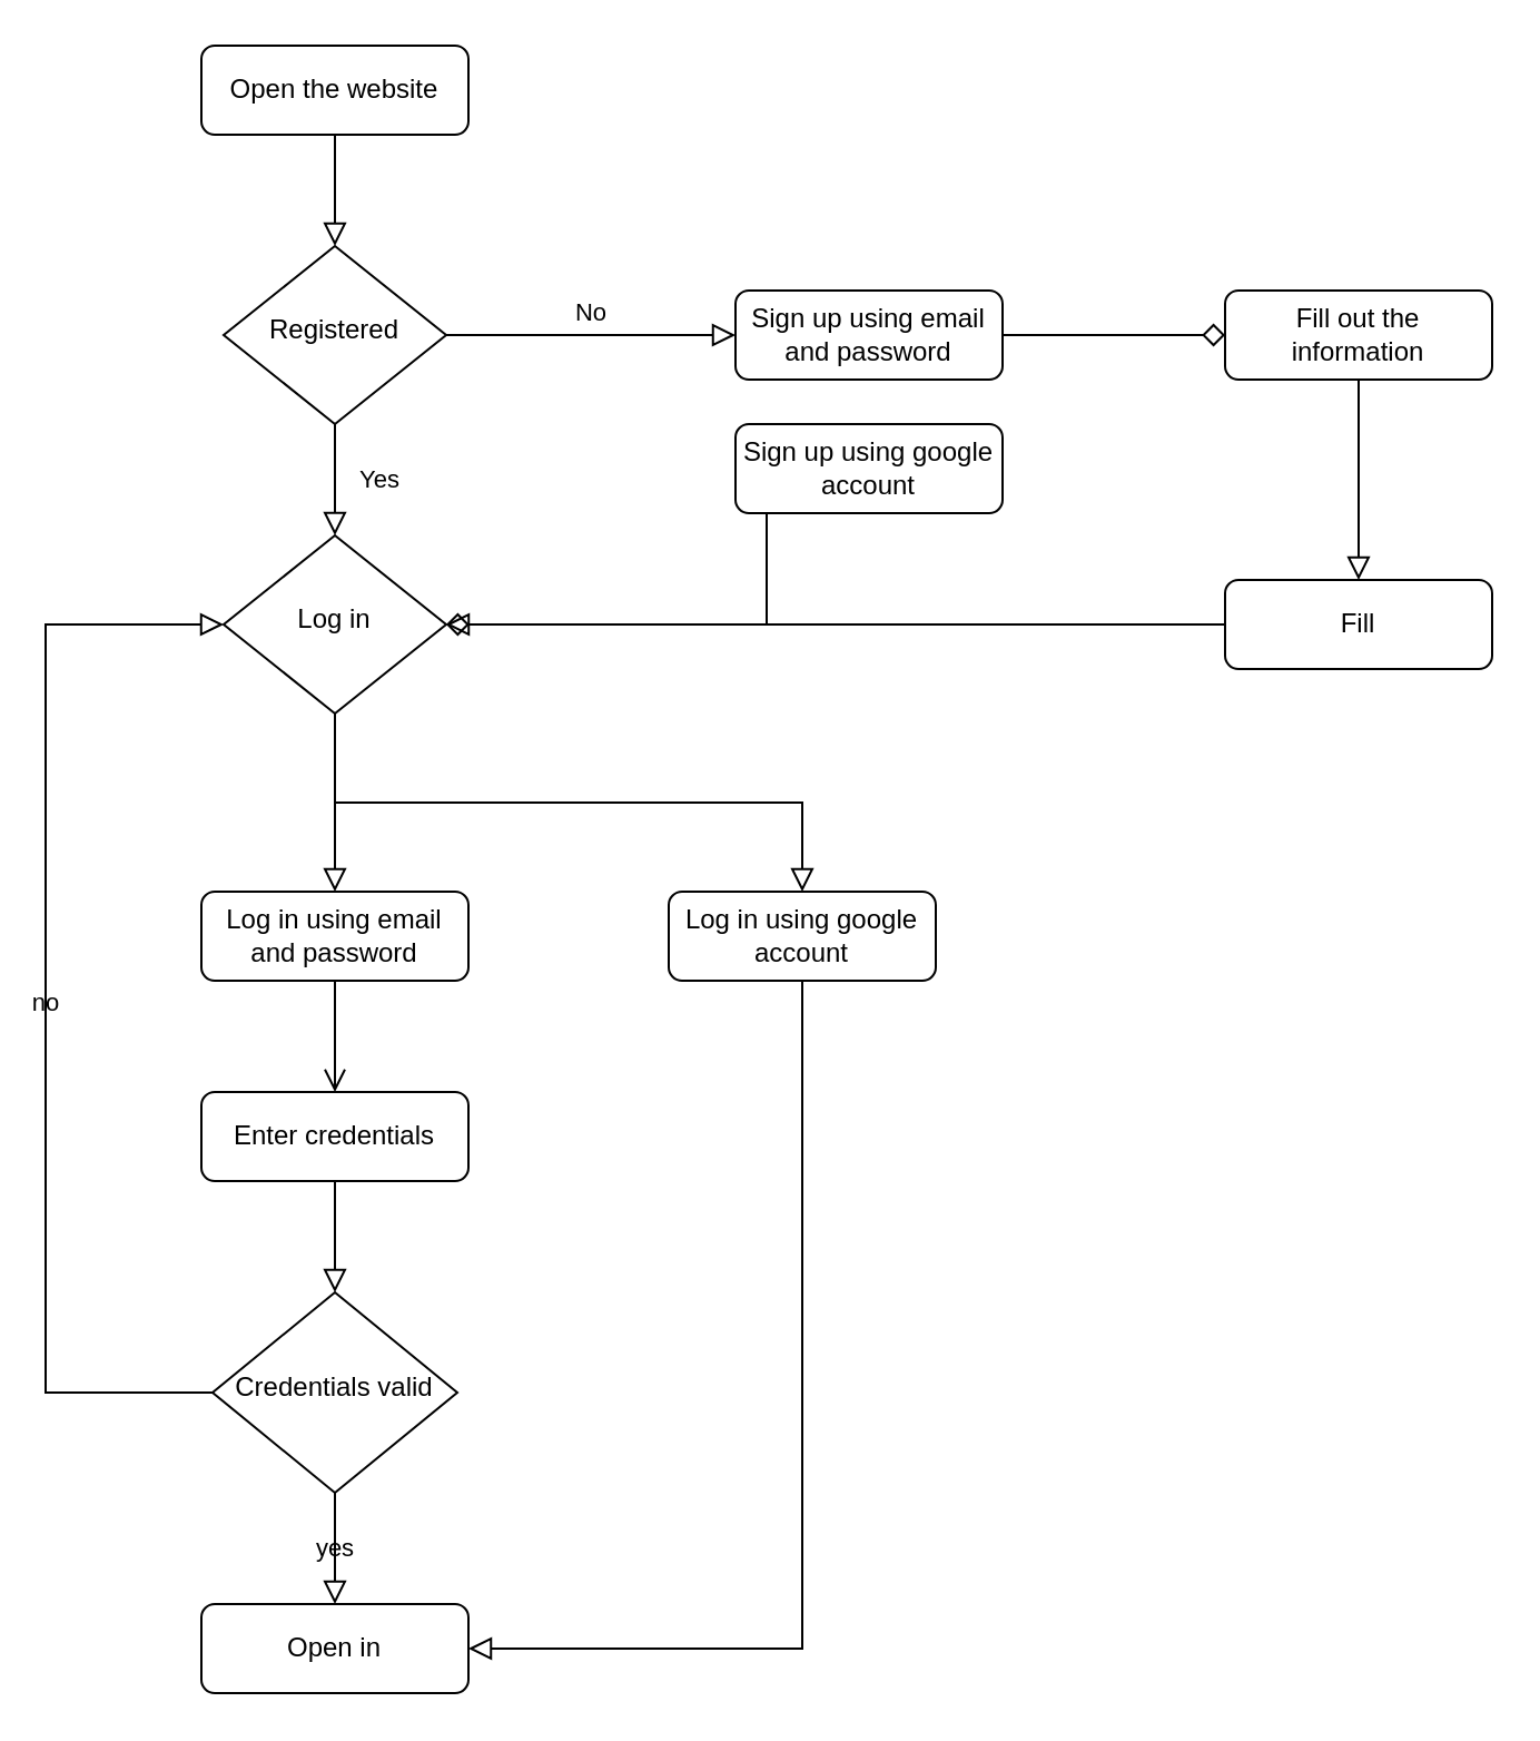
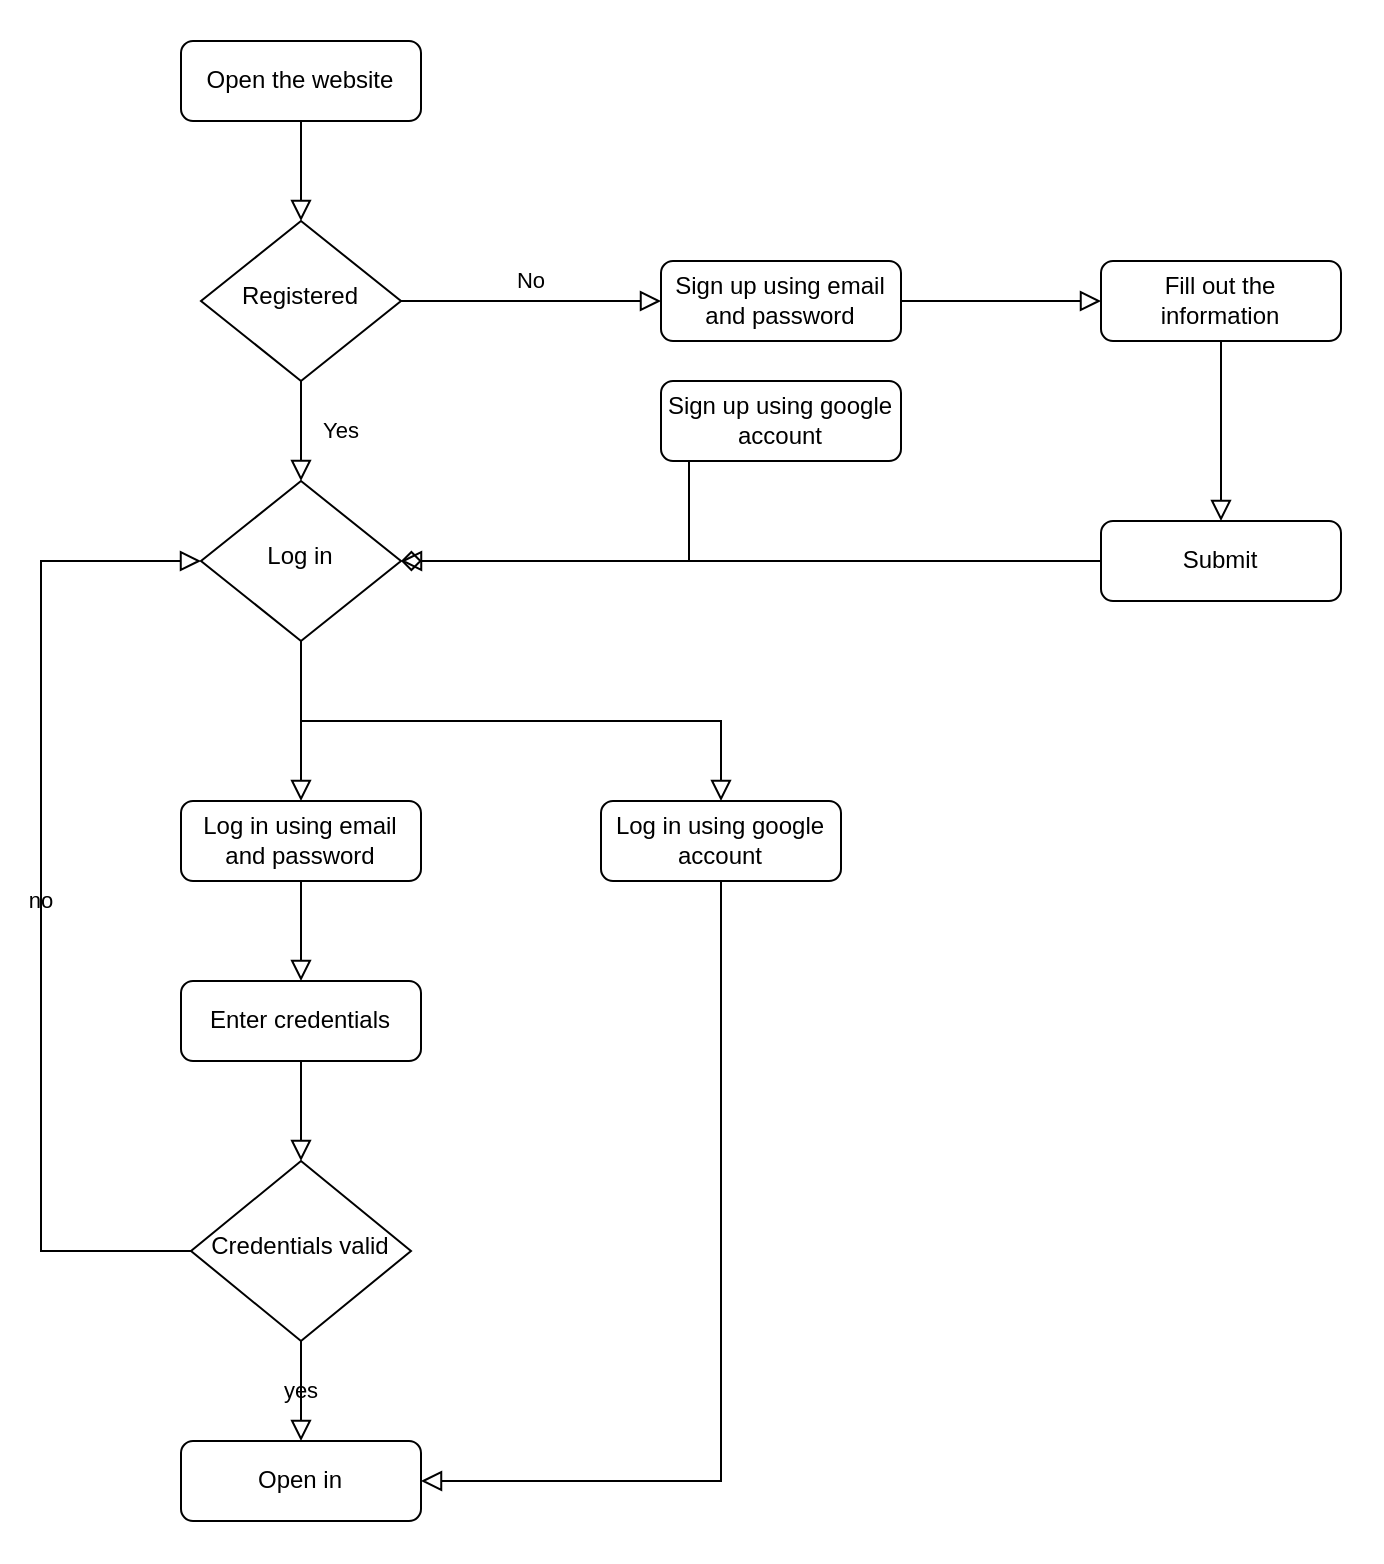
  <mxCell id="0" />
  <mxCell id="1" parent="0" />
  <mxCell id="2" value="" style="rounded=0;html=1;jettySize=auto;orthogonalLoop=1;fontSize=11;endArrow=block;endFill=0;endSize=8;strokeWidth=1;shadow=0;labelBackgroundColor=none;edgeStyle=orthogonalEdgeStyle;" parent="1" source="3" target="6" edge="1"><mxGeometry relative="1" as="geometry" /></mxCell>
  <mxCell id="3" value="Open the website" style="rounded=1;whiteSpace=wrap;html=1;fontSize=12;glass=0;strokeWidth=1;shadow=0;" parent="1" vertex="1"><mxGeometry x="90" width="120" height="40" as="geometry" y="20" /></mxCell>
  <mxCell id="4" value="Yes" style="rounded=0;html=1;jettySize=auto;orthogonalLoop=1;fontSize=11;endArrow=block;endFill=0;endSize=8;strokeWidth=1;shadow=0;labelBackgroundColor=none;edgeStyle=orthogonalEdgeStyle;" parent="1" source="6" target="8" edge="1"><mxGeometry y="20" relative="1" as="geometry"><mxPoint as="offset" /></mxGeometry></mxCell>
  <mxCell id="5" value="No" style="edgeStyle=orthogonalEdgeStyle;rounded=0;html=1;jettySize=auto;orthogonalLoop=1;fontSize=11;endArrow=block;endFill=0;endSize=8;strokeWidth=1;shadow=0;labelBackgroundColor=none;" parent="1" source="6" target="7" edge="1"><mxGeometry y="10" relative="1" as="geometry"><mxPoint as="offset" /></mxGeometry></mxCell>
  <mxCell id="6" value="Registered" style="rhombus;whiteSpace=wrap;html=1;shadow=0;fontFamily=Helvetica;fontSize=12;align=center;strokeWidth=1;spacing=6;spacingTop=-4;" parent="1" vertex="1"><mxGeometry x="100" y="110" width="100" height="80" as="geometry" /></mxCell>
  <mxCell id="7" value="Sign up using email and password" style="rounded=1;whiteSpace=wrap;html=1;fontSize=12;glass=0;strokeWidth=1;shadow=0;" parent="1" vertex="1"><mxGeometry x="330" y="130" width="120" height="40" as="geometry" /></mxCell>
  <mxCell id="8" value="Log in" style="rhombus;whiteSpace=wrap;html=1;shadow=0;fontFamily=Helvetica;fontSize=12;align=center;strokeWidth=1;spacing=6;spacingTop=-4;" parent="1" vertex="1"><mxGeometry x="100" y="240" width="100" height="80" as="geometry" /></mxCell>
  <mxCell id="9" value="Fill out the information" style="rounded=1;whiteSpace=wrap;html=1;fontSize=12;glass=0;strokeWidth=1;shadow=0;" parent="1" vertex="1"><mxGeometry x="550" y="130" width="120" height="40" as="geometry" /></mxCell>
- <mxCell id="10" value="" style="edgeStyle=orthogonalEdgeStyle;rounded=0;html=1;jettySize=auto;orthogonalLoop=1;fontSize=11;endArrow=diamond;endFill=0;endSize=8;strokeWidth=1;shadow=0;labelBackgroundColor=none;entryX=0;entryY=0.5;entryDx=0;entryDy=0;exitX=1;exitY=0.5;exitDx=0;exitDy=0;" parent="1" source="7" target="9" edge="1"><mxGeometry y="10" relative="1" as="geometry"><mxPoint as="offset" /><mxPoint x="390" y="240" as="sourcePoint" /><mxPoint x="260" y="240" as="targetPoint" /></mxGeometry></mxCell>
- <mxCell id="11" value="Fill" style="rounded=1;whiteSpace=wrap;html=1;fontSize=12;glass=0;strokeWidth=1;shadow=0;" parent="1" vertex="1"><mxGeometry x="550" y="260" width="120" height="40" as="geometry" /></mxCell>
+ <mxCell id="10" value="" style="edgeStyle=orthogonalEdgeStyle;rounded=0;html=1;jettySize=auto;orthogonalLoop=1;fontSize=11;endArrow=block;endFill=0;endSize=8;strokeWidth=1;shadow=0;labelBackgroundColor=none;entryX=0;entryY=0.5;entryDx=0;entryDy=0;exitX=1;exitY=0.5;exitDx=0;exitDy=0;" parent="1" source="7" target="9" edge="1"><mxGeometry y="10" relative="1" as="geometry"><mxPoint as="offset" /><mxPoint x="390" y="240" as="sourcePoint" /><mxPoint x="260" y="240" as="targetPoint" /></mxGeometry></mxCell>
+ <mxCell id="11" value="Submit" style="rounded=1;whiteSpace=wrap;html=1;fontSize=12;glass=0;strokeWidth=1;shadow=0;" parent="1" vertex="1"><mxGeometry x="550" y="260" width="120" height="40" as="geometry" /></mxCell>
  <mxCell id="12" value="Enter credentials" style="rounded=1;whiteSpace=wrap;html=1;fontSize=12;glass=0;strokeWidth=1;shadow=0;" parent="1" vertex="1"><mxGeometry x="90" y="490" width="120" height="40" as="geometry" /></mxCell>
  <mxCell id="13" value="Credentials valid" style="rhombus;whiteSpace=wrap;html=1;shadow=0;fontFamily=Helvetica;fontSize=12;align=center;strokeWidth=1;spacing=6;spacingTop=-4;" parent="1" vertex="1"><mxGeometry x="95" y="580" width="110" height="90" as="geometry" /></mxCell>
  <mxCell id="14" value="" style="rounded=0;html=1;jettySize=auto;orthogonalLoop=1;fontSize=11;endArrow=block;endFill=0;endSize=8;strokeWidth=1;shadow=0;labelBackgroundColor=none;edgeStyle=orthogonalEdgeStyle;entryX=0.5;entryY=0;entryDx=0;entryDy=0;exitX=0.5;exitY=1;exitDx=0;exitDy=0;" parent="1" source="9" target="11" edge="1"><mxGeometry relative="1" as="geometry"><mxPoint x="610" y="290" as="sourcePoint" /><mxPoint x="280" y="200" as="targetPoint" /></mxGeometry></mxCell>
  <mxCell id="15" value="" style="rounded=0;html=1;jettySize=auto;orthogonalLoop=1;fontSize=11;endArrow=diamond;endFill=0;endSize=8;strokeWidth=1;shadow=0;labelBackgroundColor=none;edgeStyle=orthogonalEdgeStyle;entryX=1;entryY=0.5;entryDx=0;entryDy=0;" parent="1" source="11" target="8" edge="1"><mxGeometry relative="1" as="geometry"><mxPoint x="170" y="160" as="sourcePoint" /><mxPoint x="260" y="350" as="targetPoint" /></mxGeometry></mxCell>
- <mxCell id="16" value="" style="rounded=0;html=1;jettySize=auto;orthogonalLoop=1;fontSize=11;endArrow=open;endFill=0;endSize=8;strokeWidth=1;shadow=0;labelBackgroundColor=none;edgeStyle=orthogonalEdgeStyle;entryX=0.5;entryY=0;entryDx=0;entryDy=0;exitX=0.5;exitY=1;exitDx=0;exitDy=0;" parent="1" source="23" target="12" edge="1"><mxGeometry relative="1" as="geometry"><mxPoint x="150" y="430" as="sourcePoint" /><mxPoint x="180" y="250" as="targetPoint" /></mxGeometry></mxCell>
+ <mxCell id="16" value="" style="rounded=0;html=1;jettySize=auto;orthogonalLoop=1;fontSize=11;endArrow=block;endFill=0;endSize=8;strokeWidth=1;shadow=0;labelBackgroundColor=none;edgeStyle=orthogonalEdgeStyle;entryX=0.5;entryY=0;entryDx=0;entryDy=0;exitX=0.5;exitY=1;exitDx=0;exitDy=0;" parent="1" source="23" target="12" edge="1"><mxGeometry relative="1" as="geometry"><mxPoint x="150" y="430" as="sourcePoint" /><mxPoint x="180" y="250" as="targetPoint" /></mxGeometry></mxCell>
  <mxCell id="17" value="Open in" style="rounded=1;whiteSpace=wrap;html=1;fontSize=12;glass=0;strokeWidth=1;shadow=0;" parent="1" vertex="1"><mxGeometry x="90" y="720" width="120" height="40" as="geometry" /></mxCell>
  <mxCell id="18" value="" style="rounded=0;html=1;jettySize=auto;orthogonalLoop=1;fontSize=11;endArrow=block;endFill=0;endSize=8;strokeWidth=1;shadow=0;labelBackgroundColor=none;edgeStyle=orthogonalEdgeStyle;entryX=0.5;entryY=0;entryDx=0;entryDy=0;exitX=0.5;exitY=1;exitDx=0;exitDy=0;" parent="1" source="12" target="13" edge="1"><mxGeometry relative="1" as="geometry"><mxPoint x="180" y="750" as="sourcePoint" /><mxPoint x="160" y="695" as="targetPoint" /></mxGeometry></mxCell>
  <mxCell id="19" value="yes" style="rounded=0;html=1;jettySize=auto;orthogonalLoop=1;fontSize=11;endArrow=block;endFill=0;endSize=8;strokeWidth=1;shadow=0;labelBackgroundColor=none;edgeStyle=orthogonalEdgeStyle;entryX=0.5;entryY=0;entryDx=0;entryDy=0;exitX=0.5;exitY=1;exitDx=0;exitDy=0;" parent="1" source="13" target="17" edge="1"><mxGeometry relative="1" as="geometry"><mxPoint x="150" y="850" as="sourcePoint" /><mxPoint x="160" y="780" as="targetPoint" /></mxGeometry></mxCell>
  <mxCell id="20" value="no" style="rounded=0;html=1;jettySize=auto;orthogonalLoop=1;fontSize=11;endArrow=block;endFill=0;endSize=8;strokeWidth=1;shadow=0;labelBackgroundColor=none;edgeStyle=orthogonalEdgeStyle;exitX=0;exitY=0.5;exitDx=0;exitDy=0;entryX=0;entryY=0.5;entryDx=0;entryDy=0;" parent="1" source="13" target="8" edge="1"><mxGeometry relative="1" as="geometry"><mxPoint x="40" y="570" as="sourcePoint" /><mxPoint x="0" y="570" as="targetPoint" /><Array as="points"><mxPoint x="20" y="625" /><mxPoint x="20" y="280" /></Array></mxGeometry></mxCell>
  <mxCell id="21" value="Sign up using google account" style="rounded=1;whiteSpace=wrap;html=1;fontSize=12;glass=0;strokeWidth=1;shadow=0;" vertex="1" parent="1"><mxGeometry x="330" y="190" width="120" height="40" as="geometry" /></mxCell>
  <mxCell id="22" value="" style="rounded=0;html=1;jettySize=auto;orthogonalLoop=1;fontSize=11;endArrow=block;endFill=0;endSize=8;strokeWidth=1;shadow=0;labelBackgroundColor=none;edgeStyle=orthogonalEdgeStyle;entryX=1;entryY=0.5;entryDx=0;entryDy=0;exitX=0.5;exitY=1;exitDx=0;exitDy=0;" edge="1" parent="1" source="21" target="8"><mxGeometry relative="1" as="geometry"><mxPoint x="360" y="250" as="sourcePoint" /><mxPoint x="200" y="250" as="targetPoint" /><Array as="points"><mxPoint x="344" y="280" /></Array></mxGeometry></mxCell>
  <mxCell id="23" value="Log in using email and password" style="rounded=1;whiteSpace=wrap;html=1;fontSize=12;glass=0;strokeWidth=1;shadow=0;" vertex="1" parent="1"><mxGeometry x="90" y="400" width="120" height="40" as="geometry" /></mxCell>
  <mxCell id="24" value="" style="rounded=0;html=1;jettySize=auto;orthogonalLoop=1;fontSize=11;endArrow=block;endFill=0;endSize=8;strokeWidth=1;shadow=0;labelBackgroundColor=none;edgeStyle=orthogonalEdgeStyle;entryX=0.5;entryY=0;entryDx=0;entryDy=0;exitX=0.5;exitY=1;exitDx=0;exitDy=0;" edge="1" parent="1" source="8" target="23"><mxGeometry relative="1" as="geometry"><mxPoint x="160" y="410" as="sourcePoint" /><mxPoint x="160" y="470" as="targetPoint" /></mxGeometry></mxCell>
  <mxCell id="25" value="Log in using google account" style="rounded=1;whiteSpace=wrap;html=1;fontSize=12;glass=0;strokeWidth=1;shadow=0;" vertex="1" parent="1"><mxGeometry x="300" y="400" width="120" height="40" as="geometry" /></mxCell>
  <mxCell id="26" value="" style="rounded=0;html=1;jettySize=auto;orthogonalLoop=1;fontSize=11;endArrow=block;endFill=0;endSize=8;strokeWidth=1;shadow=0;labelBackgroundColor=none;edgeStyle=orthogonalEdgeStyle;entryX=0.5;entryY=0;entryDx=0;entryDy=0;exitX=0.5;exitY=1;exitDx=0;exitDy=0;" edge="1" parent="1" source="8" target="25"><mxGeometry relative="1" as="geometry"><mxPoint x="160" y="330" as="sourcePoint" /><mxPoint x="160" y="360" as="targetPoint" /></mxGeometry></mxCell>
  <mxCell id="27" value="" style="rounded=0;html=1;jettySize=auto;orthogonalLoop=1;fontSize=11;endArrow=block;endFill=0;endSize=8;strokeWidth=1;shadow=0;labelBackgroundColor=none;edgeStyle=orthogonalEdgeStyle;entryX=1;entryY=0.5;entryDx=0;entryDy=0;exitX=0.5;exitY=1;exitDx=0;exitDy=0;" edge="1" parent="1" source="25" target="17"><mxGeometry relative="1" as="geometry"><mxPoint x="382" y="480" as="sourcePoint" /><mxPoint x="238" y="530" as="targetPoint" /><Array as="points"><mxPoint x="360" y="740" /></Array></mxGeometry></mxCell>
